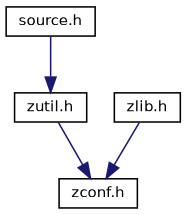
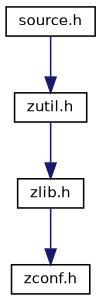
  digraph {
    node [color=black fillcolor=white fontname=Helvetica fontsize=10 shape=record style=filled]
    edge [color=midnightblue fontname=Helvetica fontsize=10 labelfontname=Helvetica labelfontsize=10 style=solid]
    n1 [height=0.2 label="source.h" width=0.4]
    n2 [height=0.2 label="zutil.h" width=0.4]
    n3 [height=0.2 label="zlib.h" width=0.4]
    n4 [height=0.2 label="zconf.h" width=0.4]
    n1 -> n2
-   n2 -> n4
+   n2 -> n3
    n3 -> n4
  }
